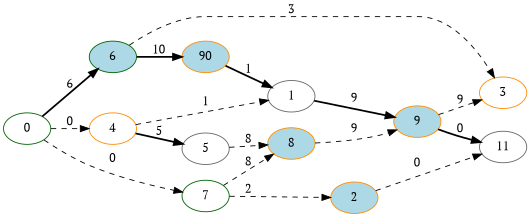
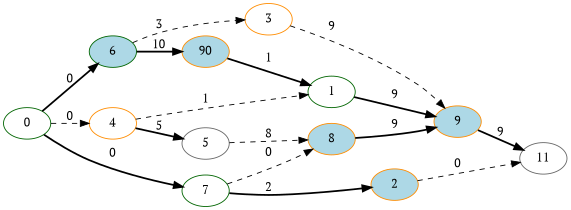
  digraph {
    fontname="PT Serif"
    rankdir=LR
    node [color=darkorange fillcolor=white fontname="PT Serif" style=filled]
    edge [fontname="PT Serif" style=dashed]
    6 [color=darkgreen fillcolor=lightblue]
    3
    n3 [fillcolor=lightblue label=90]
    9 [fillcolor=lightblue]
-   1 [color=gray40]
+   1 [color=darkgreen]
    8 [fillcolor=lightblue]
    11 [color=gray40]
    4
    5 [color=gray40]
    7 [color=darkgreen]
    2 [fillcolor=lightblue]
    0 [color=darkgreen]
    6 -> 3 [label=3]
    6 -> n3 [label=10 style=bold]
-   9 -> 3 [label=9]
+   3 -> 9 [label=9]
    n3 -> 1 [label=1 style=bold]
-   9 -> 11 [label=0 style=bold]
+   9 -> 11 [label=9 style=bold]
    1 -> 9 [label=9 style=bold]
-   8 -> 9 [label=9]
+   8 -> 9 [label=9 style=bold]
    4 -> 1 [label=1]
    4 -> 5 [label=5 style=bold]
    5 -> 8 [label=8]
-   7 -> 8 [label=8]
-   7 -> 2 [label=2]
+   7 -> 8 [label=0]
+   7 -> 2 [label=2 style=bold]
    2 -> 11 [label=0]
-   0 -> 6 [label=6 style=bold]
+   0 -> 6 [label=0 style=bold]
    0 -> 4 [label=0]
-   0 -> 7 [label=0]
+   0 -> 7 [label=0 style=bold]
  }
